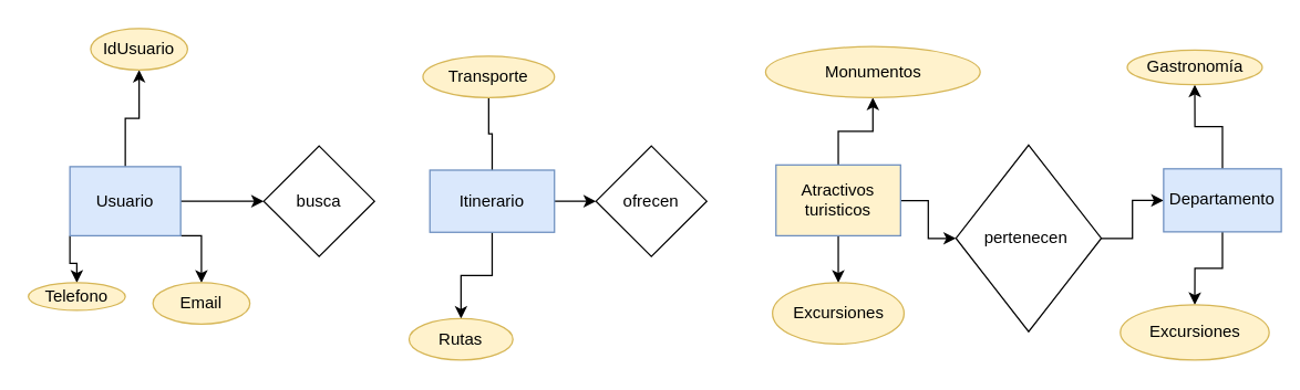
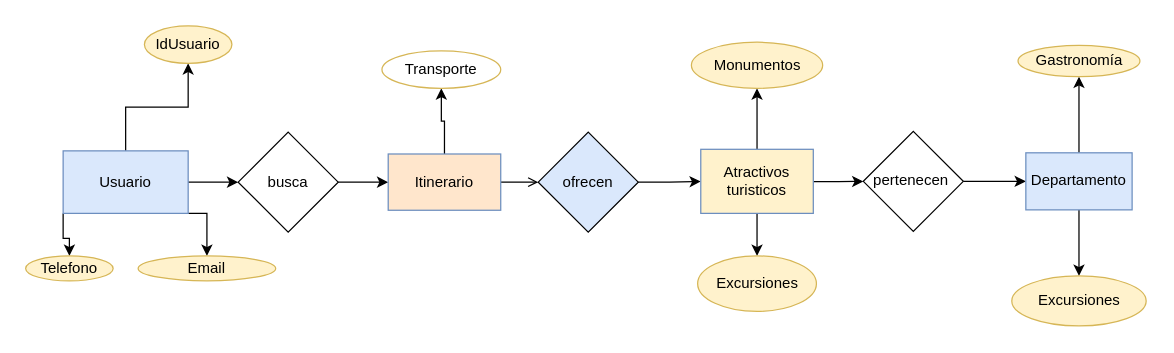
  <mxCell id="0" />
  <mxCell id="1" parent="0" />
  <mxCell id="2" value="" style="edgeStyle=orthogonalEdgeStyle;rounded=0;orthogonalLoop=1;jettySize=auto;html=1;" edge="1" parent="1" source="6" target="8"><mxGeometry relative="1" as="geometry" /></mxCell>
  <mxCell id="3" value="" style="edgeStyle=orthogonalEdgeStyle;rounded=0;orthogonalLoop=1;jettySize=auto;html=1;" edge="1" parent="1" source="6" target="15"><mxGeometry relative="1" as="geometry" /></mxCell>
  <mxCell id="4" style="edgeStyle=orthogonalEdgeStyle;rounded=0;orthogonalLoop=1;jettySize=auto;html=1;exitX=1;exitY=1;exitDx=0;exitDy=0;entryX=0.5;entryY=0;entryDx=0;entryDy=0;" edge="1" parent="1" source="6" target="16"><mxGeometry relative="1" as="geometry" /></mxCell>
  <mxCell id="5" style="edgeStyle=orthogonalEdgeStyle;rounded=0;orthogonalLoop=1;jettySize=auto;html=1;exitX=0;exitY=1;exitDx=0;exitDy=0;" edge="1" parent="1" source="6" target="17"><mxGeometry relative="1" as="geometry" /></mxCell>
- <mxCell id="6" value="Usuario" style="rounded=0;whiteSpace=wrap;html=1;fillColor=#dae8fc;strokeColor=#6c8ebf;" vertex="1" parent="1"><mxGeometry x="50" y="120" width="80" height="50" as="geometry" /></mxCell>
+ <mxCell id="6" value="Usuario" style="rounded=0;whiteSpace=wrap;html=1;fillColor=#dae8fc;strokeColor=#6c8ebf;" vertex="1" parent="1"><mxGeometry x="50" y="120" width="100" height="50" as="geometry" /></mxCell>
+ <mxCell id="7" value="" style="edgeStyle=orthogonalEdgeStyle;rounded=0;orthogonalLoop=1;jettySize=auto;html=1;" edge="1" parent="1" source="8" target="12"><mxGeometry relative="1" as="geometry" /></mxCell>
  <mxCell id="8" value="busca" style="rhombus;whiteSpace=wrap;html=1;rounded=0;" vertex="1" parent="1"><mxGeometry x="190" y="105" width="80" height="80" as="geometry" /></mxCell>
- <mxCell id="9" value="" style="edgeStyle=orthogonalEdgeStyle;rounded=0;orthogonalLoop=1;jettySize=auto;html=1;" edge="1" parent="1" source="12" target="14"><mxGeometry relative="1" as="geometry" /></mxCell>
- <mxCell id="10" value="" style="edgeStyle=orthogonalEdgeStyle;rounded=0;orthogonalLoop=1;jettySize=auto;html=1;endArrow=none;" edge="1" parent="1" source="12" target="27"><mxGeometry relative="1" as="geometry" /></mxCell>
- <mxCell id="11" value="" style="edgeStyle=orthogonalEdgeStyle;rounded=0;orthogonalLoop=1;jettySize=auto;html=1;" edge="1" parent="1" source="12" target="28"><mxGeometry relative="1" as="geometry" /></mxCell>
- <mxCell id="12" value="Itinerario" style="whiteSpace=wrap;html=1;rounded=0;fillColor=#dae8fc;strokeColor=#6c8ebf;" vertex="1" parent="1"><mxGeometry x="310" y="122.5" width="90" height="45" as="geometry" /></mxCell>
- <mxCell id="14" value="ofrecen" style="rhombus;whiteSpace=wrap;html=1;rounded=0;" vertex="1" parent="1"><mxGeometry x="430" y="105" width="80" height="80" as="geometry" /></mxCell>
- <mxCell id="15" value="IdUsuario" style="ellipse;whiteSpace=wrap;html=1;rounded=0;strokeColor=#d6b656;fillColor=#fff2cc;" vertex="1" parent="1"><mxGeometry x="65" y="20" width="70" height="30" as="geometry" /></mxCell>
- <mxCell id="16" value="Email" style="ellipse;whiteSpace=wrap;html=1;rounded=0;strokeColor=#d6b656;fillColor=#fff2cc;" vertex="1" parent="1"><mxGeometry x="110" y="204" width="70" height="30" as="geometry" /></mxCell>
+ <mxCell id="9" value="" style="edgeStyle=orthogonalEdgeStyle;rounded=0;orthogonalLoop=1;jettySize=auto;html=1;endArrow=open;" edge="1" parent="1" source="12" target="14"><mxGeometry relative="1" as="geometry" /></mxCell>
+ <mxCell id="10" value="" style="edgeStyle=orthogonalEdgeStyle;rounded=0;orthogonalLoop=1;jettySize=auto;html=1;" edge="1" parent="1" source="12" target="27"><mxGeometry relative="1" as="geometry" /></mxCell>
+ <mxCell id="12" value="Itinerario" style="whiteSpace=wrap;html=1;rounded=0;fillColor=#ffe6cc;strokeColor=#6c8ebf;" vertex="1" parent="1"><mxGeometry x="310" y="122.5" width="90" height="45" as="geometry" /></mxCell>
+ <mxCell id="13" value="" style="edgeStyle=orthogonalEdgeStyle;rounded=0;orthogonalLoop=1;jettySize=auto;html=1;" edge="1" parent="1" source="14" target="21"><mxGeometry relative="1" as="geometry" /></mxCell>
+ <mxCell id="14" value="ofrecen" style="rhombus;whiteSpace=wrap;html=1;rounded=0;fillColor=#dae8fc;" vertex="1" parent="1"><mxGeometry x="430" y="105" width="80" height="80" as="geometry" /></mxCell>
+ <mxCell id="15" value="IdUsuario" style="ellipse;whiteSpace=wrap;html=1;rounded=0;strokeColor=#d6b656;fillColor=#fff2cc;" vertex="1" parent="1"><mxGeometry x="115" y="20" width="70" height="30" as="geometry" /></mxCell>
+ <mxCell id="16" value="Email" style="ellipse;whiteSpace=wrap;html=1;rounded=0;strokeColor=#d6b656;fillColor=#fff2cc;" vertex="1" parent="1"><mxGeometry x="110" y="204" width="110" height="20" as="geometry" /></mxCell>
  <mxCell id="17" value="Telefono" style="ellipse;whiteSpace=wrap;html=1;rounded=0;strokeColor=#d6b656;fillColor=#fff2cc;" vertex="1" parent="1"><mxGeometry x="20" y="204" width="70" height="20" as="geometry" /></mxCell>
  <mxCell id="18" value="" style="edgeStyle=orthogonalEdgeStyle;rounded=0;orthogonalLoop=1;jettySize=auto;html=1;" edge="1" parent="1" source="21" target="23"><mxGeometry relative="1" as="geometry" /></mxCell>
  <mxCell id="19" value="" style="edgeStyle=orthogonalEdgeStyle;rounded=0;orthogonalLoop=1;jettySize=auto;html=1;" edge="1" parent="1" source="21" target="29"><mxGeometry relative="1" as="geometry" /></mxCell>
  <mxCell id="20" value="" style="edgeStyle=orthogonalEdgeStyle;rounded=0;orthogonalLoop=1;jettySize=auto;html=1;" edge="1" parent="1" source="21" target="30"><mxGeometry relative="1" as="geometry" /></mxCell>
  <mxCell id="21" value="Atractivos&lt;br&gt;turisticos" style="whiteSpace=wrap;html=1;rounded=0;fillColor=#fff2cc;strokeColor=#6c8ebf;" vertex="1" parent="1"><mxGeometry x="560" y="118.75" width="90" height="51.25" as="geometry" /></mxCell>
  <mxCell id="22" value="" style="edgeStyle=orthogonalEdgeStyle;rounded=0;orthogonalLoop=1;jettySize=auto;html=1;" edge="1" parent="1" source="23" target="26"><mxGeometry relative="1" as="geometry" /></mxCell>
- <mxCell id="23" value="pertenecen&amp;nbsp;" style="rhombus;whiteSpace=wrap;html=1;rounded=0;" vertex="1" parent="1"><mxGeometry x="690" y="104.375" width="105" height="135" as="geometry" /></mxCell>
+ <mxCell id="23" value="pertenecen&amp;nbsp;" style="rhombus;whiteSpace=wrap;html=1;rounded=0;" vertex="1" parent="1"><mxGeometry x="690" y="104.375" width="80" height="80" as="geometry" /></mxCell>
  <mxCell id="24" value="" style="edgeStyle=orthogonalEdgeStyle;rounded=0;orthogonalLoop=1;jettySize=auto;html=1;" edge="1" parent="1" source="26" target="31"><mxGeometry relative="1" as="geometry" /></mxCell>
  <mxCell id="25" value="" style="edgeStyle=orthogonalEdgeStyle;rounded=0;orthogonalLoop=1;jettySize=auto;html=1;" edge="1" parent="1" source="26" target="32"><mxGeometry relative="1" as="geometry" /></mxCell>
- <mxCell id="26" value="Departamento" style="whiteSpace=wrap;html=1;rounded=0;fillColor=#dae8fc;strokeColor=#6c8ebf;" vertex="1" parent="1"><mxGeometry x="840" y="121.56" width="85" height="45.63" as="geometry" /></mxCell>
- <mxCell id="27" value="Transporte" style="ellipse;whiteSpace=wrap;html=1;rounded=0;strokeColor=#d6b656;fillColor=#fff2cc;" vertex="1" parent="1"><mxGeometry x="305" y="40" width="95" height="30" as="geometry" /></mxCell>
- <mxCell id="28" value="Rutas" style="ellipse;whiteSpace=wrap;html=1;rounded=0;strokeColor=#d6b656;fillColor=#fff2cc;" vertex="1" parent="1"><mxGeometry x="295" y="230" width="75" height="30" as="geometry" /></mxCell>
- <mxCell id="29" value="Monumentos" style="ellipse;whiteSpace=wrap;html=1;rounded=0;strokeColor=#d6b656;fillColor=#fff2cc;" vertex="1" parent="1"><mxGeometry x="552.5" y="33.12" width="155" height="36.88" as="geometry" /></mxCell>
+ <mxCell id="26" value="Departamento" style="whiteSpace=wrap;html=1;rounded=0;fillColor=#dae8fc;strokeColor=#6c8ebf;" vertex="1" parent="1"><mxGeometry x="820" y="121.56" width="85" height="45.63" as="geometry" /></mxCell>
+ <mxCell id="27" value="Transporte" style="ellipse;whiteSpace=wrap;html=1;rounded=0;strokeColor=#d6b656;fillColor=#ffffff;" vertex="1" parent="1"><mxGeometry x="305" y="40" width="95" height="30" as="geometry" /></mxCell>
+ <mxCell id="29" value="Monumentos" style="ellipse;whiteSpace=wrap;html=1;rounded=0;strokeColor=#d6b656;fillColor=#fff2cc;" vertex="1" parent="1"><mxGeometry x="552.5" y="33.12" width="105" height="36.88" as="geometry" /></mxCell>
  <mxCell id="30" value="Excursiones" style="ellipse;whiteSpace=wrap;html=1;rounded=0;strokeColor=#d6b656;fillColor=#fff2cc;" vertex="1" parent="1"><mxGeometry x="557.5" y="204" width="95" height="44.37" as="geometry" /></mxCell>
  <mxCell id="31" value="Gastronomía" style="ellipse;whiteSpace=wrap;html=1;rounded=0;strokeColor=#d6b656;fillColor=#fff2cc;" vertex="1" parent="1"><mxGeometry x="813.75" y="35.63" width="97.5" height="25" as="geometry" /></mxCell>
  <mxCell id="32" value="Excursiones" style="ellipse;whiteSpace=wrap;html=1;rounded=0;strokeColor=#d6b656;fillColor=#fff2cc;" vertex="1" parent="1"><mxGeometry x="808.75" y="220" width="107.5" height="40" as="geometry" /></mxCell>
